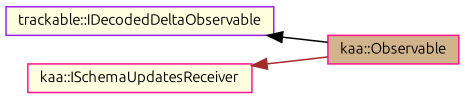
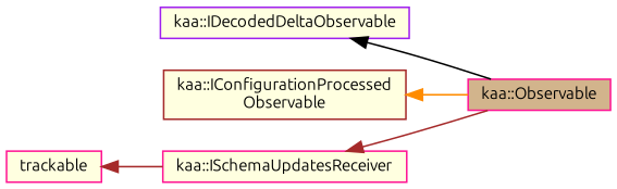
  digraph {
    fontname=Ubuntu
    rankdir=LR
    node [color=deeppink fillcolor=lightyellow fontname=Ubuntu fontsize=10 shape=record style=filled]
    edge [color=brown dir=back fontname=Ubuntu fontsize=10 labelfontname=FreeSans labelfontsize=10 style=solid]
    n1 [fillcolor=tan fontcolor=black height=0.2 label="kaa::Observable" width=0.4]
-   n2 [color=purple height=0.2 label="trackable::IDecodedDeltaObservable" width=0.4]
+   n2 [color=purple height=0.2 label="kaa::IDecodedDeltaObservable" width=0.4]
+   n3 [color=brown height=0.2 label="kaa::IConfigurationProcessed\lObservable" width=0.4]
    n4 [height=0.2 label="kaa::ISchemaUpdatesReceiver" width=0.4]
+   n5 [height=0.2 label=trackable width=0.4]
    n2 -> n1 [color=black]
+   n3 -> n1 [color=darkorange]
    n4 -> n1
+   n5 -> n4
  }
